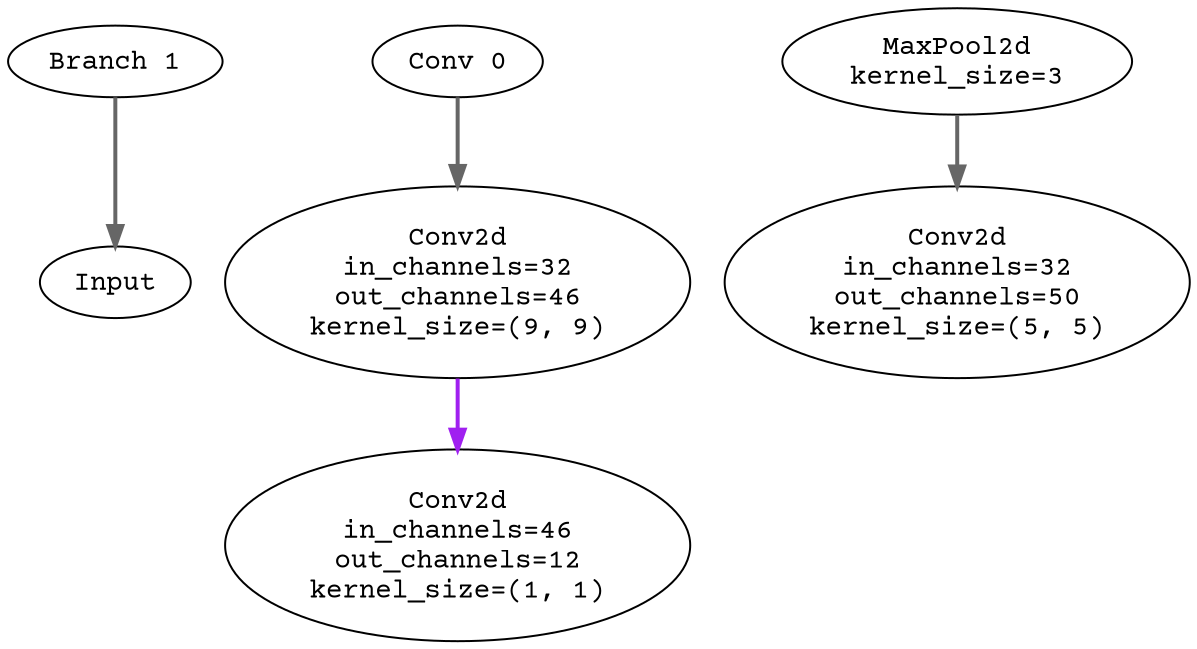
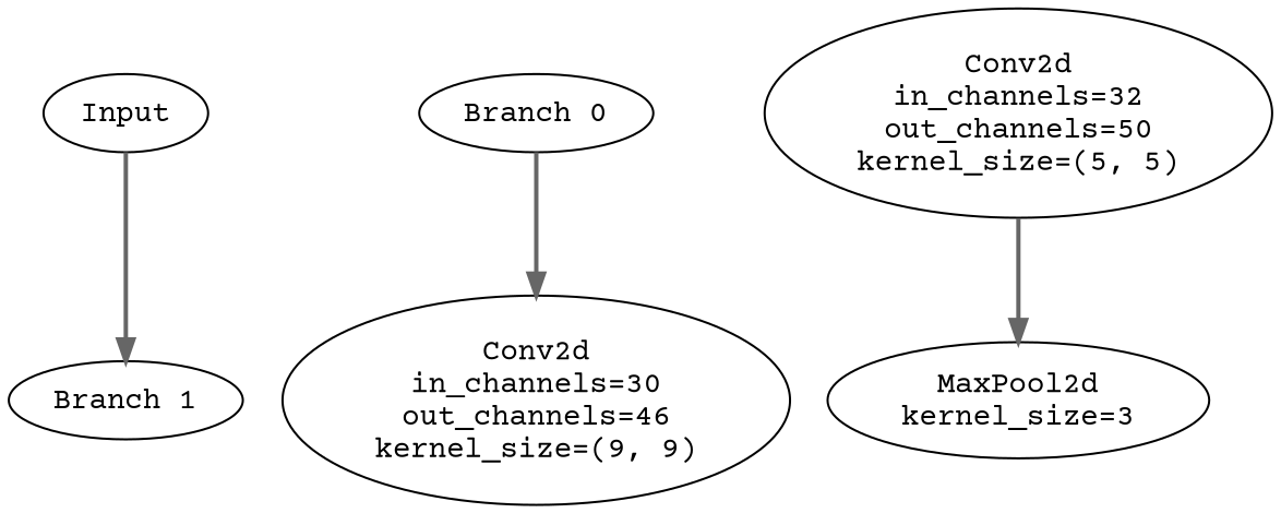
  digraph {
    fontname="Courier Prime"
    node [fontname="Courier Prime"]
    edge [color=gray40 fontname="Courier Prime" style=bold]
    n1 [label=Input]
    n2 [label="Branch 1"]
-   n3 [label="Conv 0"]
-   n4 [label="Conv2d\nin_channels=32\nout_channels=46\nkernel_size=(9, 9)"]
-   n5 [label="Conv2d\nin_channels=46\nout_channels=12\nkernel_size=(1, 1)"]
+   n3 [label="Branch 0"]
+   n4 [label="Conv2d\nin_channels=30\nout_channels=46\nkernel_size=(9, 9)"]
    n6 [label="Conv2d\nin_channels=32\nout_channels=50\nkernel_size=(5, 5)"]
    n7 [label="MaxPool2d\nkernel_size=3"]
-   n2 -> n1
+   n1 -> n2
    n3 -> n4
-   n4 -> n5 [color=purple]
-   n7 -> n6
+   n6 -> n7
  }
